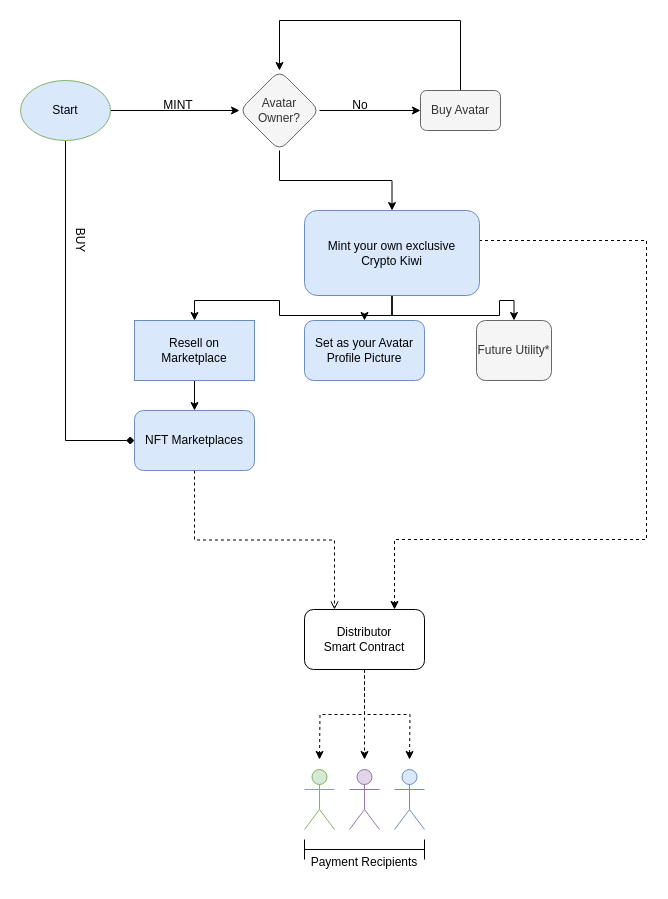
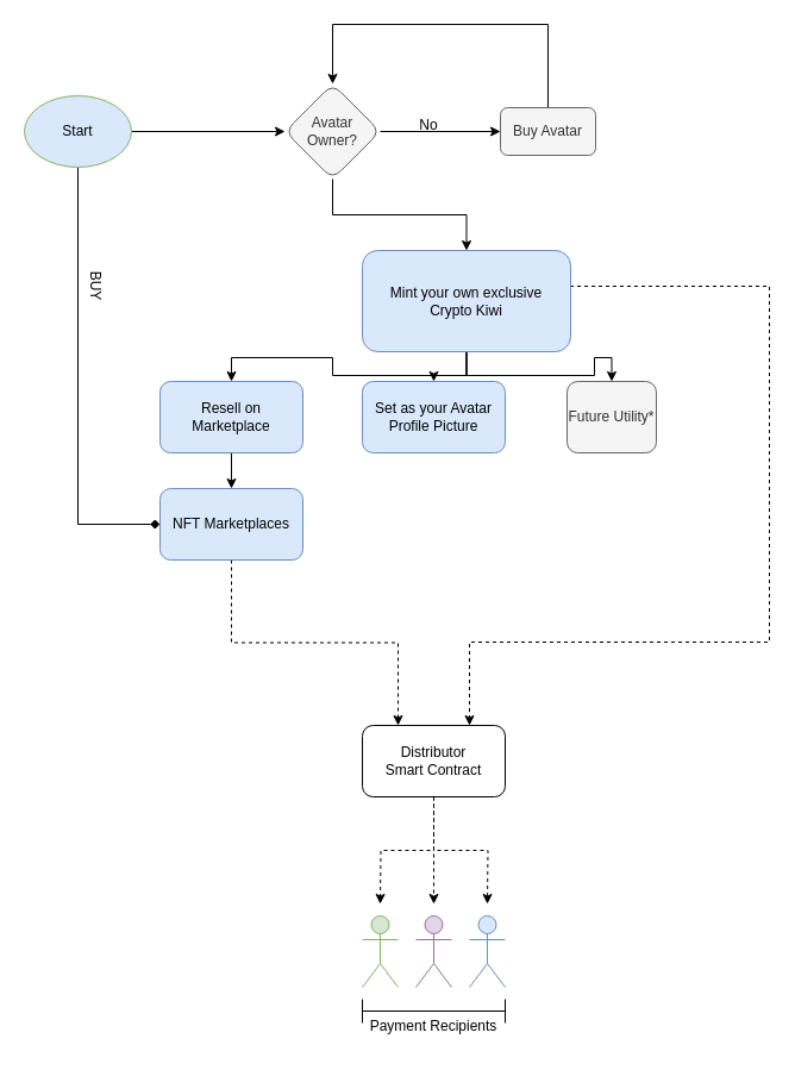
  <mxCell id="0" />
  <mxCell id="1" parent="0" />
  <mxCell id="2" style="edgeStyle=orthogonalEdgeStyle;rounded=0;orthogonalLoop=1;jettySize=auto;html=1;exitX=1;exitY=0.5;exitDx=0;exitDy=0;entryX=0;entryY=0.5;entryDx=0;entryDy=0;" parent="1" source="4" target="6" edge="1"><mxGeometry relative="1" as="geometry" /></mxCell>
  <mxCell id="3" style="edgeStyle=orthogonalEdgeStyle;rounded=0;orthogonalLoop=1;jettySize=auto;html=1;exitX=0.5;exitY=1;exitDx=0;exitDy=0;entryX=0.5;entryY=0;entryDx=0;entryDy=0;" parent="1" source="4" target="15" edge="1"><mxGeometry relative="1" as="geometry" /></mxCell>
  <mxCell id="4" value="Avatar Owner?" style="rhombus;whiteSpace=wrap;html=1;rounded=1;fillColor=#f5f5f5;fontColor=#333333;strokeColor=#666666;" parent="1" vertex="1"><mxGeometry x="239" y="70" width="80" height="80" as="geometry" /></mxCell>
  <mxCell id="5" style="edgeStyle=orthogonalEdgeStyle;rounded=0;orthogonalLoop=1;jettySize=auto;html=1;exitX=0.5;exitY=0;exitDx=0;exitDy=0;entryX=0.5;entryY=0;entryDx=0;entryDy=0;" parent="1" source="6" target="4" edge="1"><mxGeometry relative="1" as="geometry"><Array as="points"><mxPoint x="460" y="20" /><mxPoint x="279" y="20" /></Array></mxGeometry></mxCell>
  <mxCell id="6" value="Buy Avatar" style="rounded=1;whiteSpace=wrap;html=1;glass=0;fillColor=#f5f5f5;fontColor=#333333;strokeColor=#666666;" parent="1" vertex="1"><mxGeometry x="420" y="90" width="80" height="40" as="geometry" /></mxCell>
  <mxCell id="7" style="edgeStyle=orthogonalEdgeStyle;rounded=0;orthogonalLoop=1;jettySize=auto;html=1;exitX=1;exitY=0.5;exitDx=0;exitDy=0;entryX=0;entryY=0.5;entryDx=0;entryDy=0;" parent="1" source="9" target="4" edge="1"><mxGeometry relative="1" as="geometry" /></mxCell>
  <mxCell id="8" style="edgeStyle=orthogonalEdgeStyle;rounded=0;orthogonalLoop=1;jettySize=auto;html=1;exitX=0.5;exitY=1;exitDx=0;exitDy=0;entryX=0;entryY=0.5;entryDx=0;entryDy=0;endArrow=diamond;" parent="1" source="9" target="20" edge="1"><mxGeometry relative="1" as="geometry" /></mxCell>
  <mxCell id="9" value="Start" style="ellipse;whiteSpace=wrap;html=1;fillColor=#dae8fc;strokeColor=#82b366;" parent="1" vertex="1"><mxGeometry x="20" y="80" width="90" height="60" as="geometry" /></mxCell>
  <mxCell id="10" value="No" style="text;html=1;strokeColor=none;fillColor=none;align=center;verticalAlign=middle;whiteSpace=wrap;rounded=0;labelBackgroundColor=none;" parent="1" vertex="1"><mxGeometry x="330" y="90" width="60" height="30" as="geometry" /></mxCell>
  <mxCell id="11" style="edgeStyle=orthogonalEdgeStyle;rounded=0;orthogonalLoop=1;jettySize=auto;html=1;exitX=0.5;exitY=1;exitDx=0;exitDy=0;entryX=0.5;entryY=0;entryDx=0;entryDy=0;" parent="1" source="15" target="17" edge="1"><mxGeometry relative="1" as="geometry" /></mxCell>
  <mxCell id="12" style="edgeStyle=orthogonalEdgeStyle;rounded=0;orthogonalLoop=1;jettySize=auto;html=1;exitX=0.5;exitY=1;exitDx=0;exitDy=0;" parent="1" source="15" target="18" edge="1"><mxGeometry relative="1" as="geometry" /></mxCell>
  <mxCell id="13" style="edgeStyle=orthogonalEdgeStyle;rounded=0;orthogonalLoop=1;jettySize=auto;html=1;exitX=0.5;exitY=1;exitDx=0;exitDy=0;entryX=0.5;entryY=0;entryDx=0;entryDy=0;" parent="1" source="15" target="23" edge="1"><mxGeometry relative="1" as="geometry" /></mxCell>
  <mxCell id="14" style="edgeStyle=orthogonalEdgeStyle;rounded=0;orthogonalLoop=1;jettySize=auto;html=1;exitX=1;exitY=0.5;exitDx=0;exitDy=0;entryX=0.75;entryY=0;entryDx=0;entryDy=0;dashed=1;" edge="1" parent="1" source="15" target="27"><mxGeometry relative="1" as="geometry"><Array as="points"><mxPoint x="646" y="240" /><mxPoint x="646" y="539" /><mxPoint x="394" y="539" /></Array></mxGeometry></mxCell>
  <mxCell id="15" value="Mint your own exclusive&lt;br&gt;Crypto Kiwi" style="rounded=1;whiteSpace=wrap;html=1;verticalAlign=middle;fillColor=#dae8fc;strokeColor=#6c8ebf;" parent="1" vertex="1"><mxGeometry x="304" y="210" width="175" height="85" as="geometry" /></mxCell>
  <mxCell id="16" style="edgeStyle=orthogonalEdgeStyle;rounded=0;orthogonalLoop=1;jettySize=auto;html=1;exitX=0.5;exitY=1;exitDx=0;exitDy=0;entryX=0.5;entryY=0;entryDx=0;entryDy=0;" parent="1" source="17" target="20" edge="1"><mxGeometry relative="1" as="geometry" /></mxCell>
- <mxCell id="17" value="Resell on Marketplace" style="whiteSpace=wrap;html=1;verticalAlign=middle;fillColor=#dae8fc;strokeColor=#6c8ebf;rounded=0;" parent="1" vertex="1"><mxGeometry x="134" y="320" width="120" height="60" as="geometry" /></mxCell>
+ <mxCell id="17" value="Resell on Marketplace" style="rounded=1;whiteSpace=wrap;html=1;verticalAlign=middle;fillColor=#dae8fc;strokeColor=#6c8ebf;" parent="1" vertex="1"><mxGeometry x="134" y="320" width="120" height="60" as="geometry" /></mxCell>
  <mxCell id="18" value="Set as your Avatar Profile Picture" style="rounded=1;whiteSpace=wrap;html=1;verticalAlign=middle;fillColor=#dae8fc;strokeColor=#6c8ebf;" parent="1" vertex="1"><mxGeometry x="304" y="320" width="120" height="60" as="geometry" /></mxCell>
- <mxCell id="19" style="edgeStyle=orthogonalEdgeStyle;rounded=0;orthogonalLoop=1;jettySize=auto;html=1;exitX=0.5;exitY=1;exitDx=0;exitDy=0;entryX=0.25;entryY=0;entryDx=0;entryDy=0;dashed=1;endArrow=open;" edge="1" parent="1" source="20" target="27"><mxGeometry relative="1" as="geometry" /></mxCell>
+ <mxCell id="19" style="edgeStyle=orthogonalEdgeStyle;rounded=0;orthogonalLoop=1;jettySize=auto;html=1;exitX=0.5;exitY=1;exitDx=0;exitDy=0;entryX=0.25;entryY=0;entryDx=0;entryDy=0;dashed=1;" edge="1" parent="1" source="20" target="27"><mxGeometry relative="1" as="geometry" /></mxCell>
  <mxCell id="20" value="NFT Marketplaces" style="rounded=1;whiteSpace=wrap;html=1;verticalAlign=middle;fillColor=#dae8fc;strokeColor=#6c8ebf;" parent="1" vertex="1"><mxGeometry x="134" y="410" width="120" height="60" as="geometry" /></mxCell>
- <mxCell id="21" value="MINT" style="text;html=1;strokeColor=none;fillColor=none;align=center;verticalAlign=middle;whiteSpace=wrap;rounded=0;labelBackgroundColor=none;" parent="1" vertex="1"><mxGeometry x="148" y="90" width="60" height="30" as="geometry" /></mxCell>
  <mxCell id="22" value="BUY" style="text;html=1;strokeColor=none;fillColor=none;align=center;verticalAlign=middle;whiteSpace=wrap;rounded=0;labelBackgroundColor=none;rotation=90;" parent="1" vertex="1"><mxGeometry x="50" y="225" width="60" height="30" as="geometry" /></mxCell>
  <mxCell id="23" value="Future Utility*" style="rounded=1;whiteSpace=wrap;html=1;verticalAlign=middle;fillColor=#f5f5f5;strokeColor=#666666;fontColor=#333333;" parent="1" vertex="1"><mxGeometry x="476" y="320" width="75" height="60" as="geometry" /></mxCell>
  <mxCell id="24" style="edgeStyle=orthogonalEdgeStyle;rounded=0;orthogonalLoop=1;jettySize=auto;html=1;exitX=0.5;exitY=1;exitDx=0;exitDy=0;dashed=1;" edge="1" parent="1" source="27"><mxGeometry relative="1" as="geometry"><mxPoint x="319" y="759" as="targetPoint" /></mxGeometry></mxCell>
  <mxCell id="25" style="edgeStyle=orthogonalEdgeStyle;rounded=0;orthogonalLoop=1;jettySize=auto;html=1;exitX=0.5;exitY=1;exitDx=0;exitDy=0;dashed=1;" edge="1" parent="1" source="27"><mxGeometry relative="1" as="geometry"><mxPoint x="409" y="759" as="targetPoint" /></mxGeometry></mxCell>
  <mxCell id="26" style="edgeStyle=orthogonalEdgeStyle;rounded=0;orthogonalLoop=1;jettySize=auto;html=1;exitX=0.5;exitY=1;exitDx=0;exitDy=0;dashed=1;" edge="1" parent="1" source="27"><mxGeometry relative="1" as="geometry"><mxPoint x="364" y="759" as="targetPoint" /></mxGeometry></mxCell>
  <mxCell id="27" value="Distributor&lt;br&gt;Smart Contract" style="rounded=1;whiteSpace=wrap;html=1;" vertex="1" parent="1"><mxGeometry x="304" y="609" width="120" height="60" as="geometry" /></mxCell>
  <mxCell id="28" value="" style="shape=umlActor;verticalLabelPosition=bottom;verticalAlign=top;html=1;outlineConnect=0;fillColor=#d5e8d4;strokeColor=#82b366;" vertex="1" parent="1"><mxGeometry x="304" y="769" width="30" height="60" as="geometry" /></mxCell>
  <mxCell id="29" value="" style="shape=umlActor;verticalLabelPosition=bottom;verticalAlign=top;html=1;outlineConnect=0;fillColor=#dae8fc;strokeColor=#6c8ebf;" vertex="1" parent="1"><mxGeometry x="394" y="769" width="30" height="60" as="geometry" /></mxCell>
  <mxCell id="30" value="" style="shape=umlActor;verticalLabelPosition=bottom;verticalAlign=top;html=1;outlineConnect=0;fillColor=#e1d5e7;strokeColor=#9673a6;" vertex="1" parent="1"><mxGeometry x="349" y="769" width="30" height="60" as="geometry" /></mxCell>
  <mxCell id="31" value="" style="shape=crossbar;whiteSpace=wrap;html=1;rounded=1;" vertex="1" parent="1"><mxGeometry x="304" y="839" width="120" height="20" as="geometry" /></mxCell>
  <mxCell id="32" value="Payment Recipients" style="text;html=1;strokeColor=none;fillColor=none;align=center;verticalAlign=middle;whiteSpace=wrap;rounded=0;" vertex="1" parent="1"><mxGeometry x="299" y="847" width="130" height="30" as="geometry" /></mxCell>
